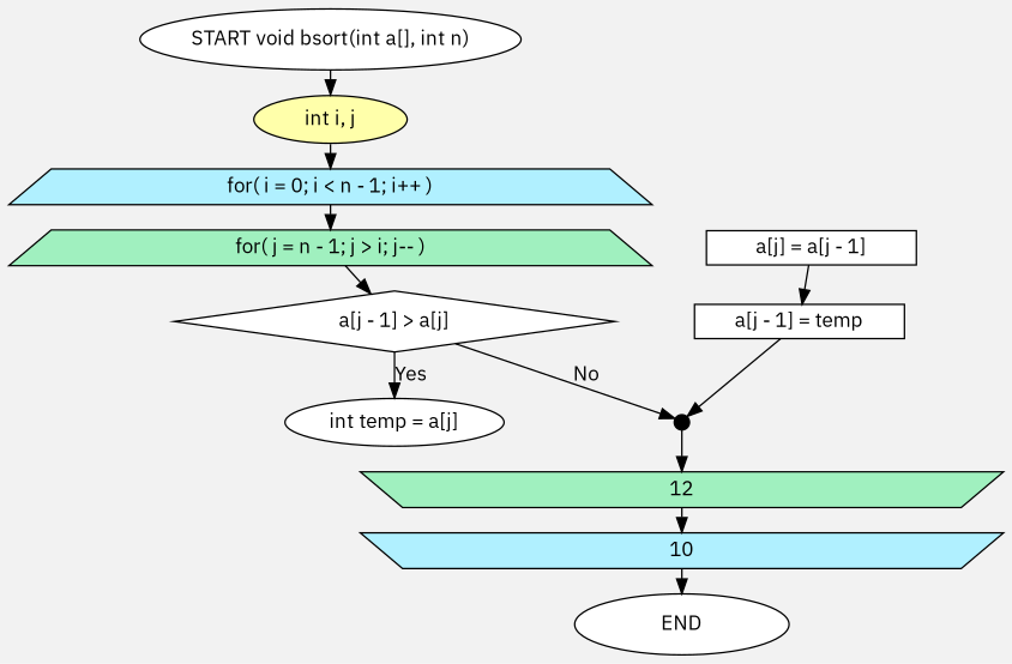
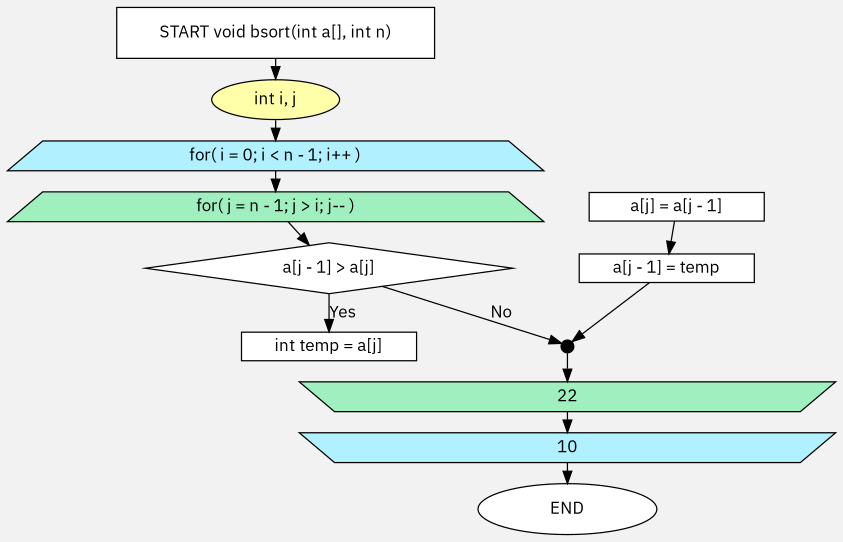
  digraph {
    bgcolor="#F2F2F2"
    compound=true
    fontname="IBM Plex Sans"
    nodesep=0.5
    rank=same
    ranksep=0.03
    style=invis
    node [color="#000000" fillcolor="#FFFFFF" fontname="IBM Plex Sans" shape=polygon style="solid,filled"]
    edge [arrowhead=normal color="#000000" fontname="IBM Plex Sans"]
-   n1 [height=0.571428571428571 label="START void bsort(int a[], int n)" shape=ellipse width=3.55714285714286]
+   n1 [height=0.571428571428571 label="START void bsort(int a[], int n)" shape=box width=3.55714285714286]
    n2 [fillcolor="#FFFFAA" height=0.285714285714286 label="int i, j" shape=ellipse width=1.42857142857143]
    n3 [distortion=-.1 fillcolor="#B0F0FF" fixedsize=true height=0.333333333333333 label="for( i = 0; i < n - 1; i++ )" width=6]
    n4 [distortion=-.1 fillcolor="#A0F0BF" fixedsize=true height=0.333333333333333 label="for( j = n - 1; j > i; j-- )" width=6]
    n5 [height=0.571428571428571 label="a[j - 1] > a[j]" shape=diamond width=4.10714285714286]
-   n6 [height=0.285714285714286 label="int temp = a[j]" shape=ellipse width=1.96428571428571]
+   n6 [height=0.285714285714286 label="int temp = a[j]" shape=box width=1.96428571428571]
    9 [fillcolor="#000000" height=0.142857142857143 shape=point width=0.142857142857143]
-   12 [distortion=.1 fillcolor="#A0F0BF" fixedsize=true height=0.333333333333333 width=6]
+   12 [distortion=.1 fillcolor="#A0F0BF" fixedsize=true height=0.333333333333333 width=6 label=22]
    n9 [height=0.285714285714286 label="a[j] = a[j - 1]" shape=box width=1.96428571428571]
    n10 [height=0.285714285714286 label="a[j - 1] = temp" shape=box width=1.96428571428571]
    10 [distortion=.1 fillcolor="#B0F0FF" fixedsize=true height=0.333333333333333 width=6]
    n12 [height=0.571428571428571 label=END shape=ellipse width=2]
    n1 -> n2
    n2 -> n3
    n3 -> n4
    n4 -> n5
    n5 -> n6 [label=Yes]
    n5 -> 9 [label=No]
    9 -> 12
    12 -> 10
    n9 -> n10
    n10 -> 9
    10 -> n12
  }
